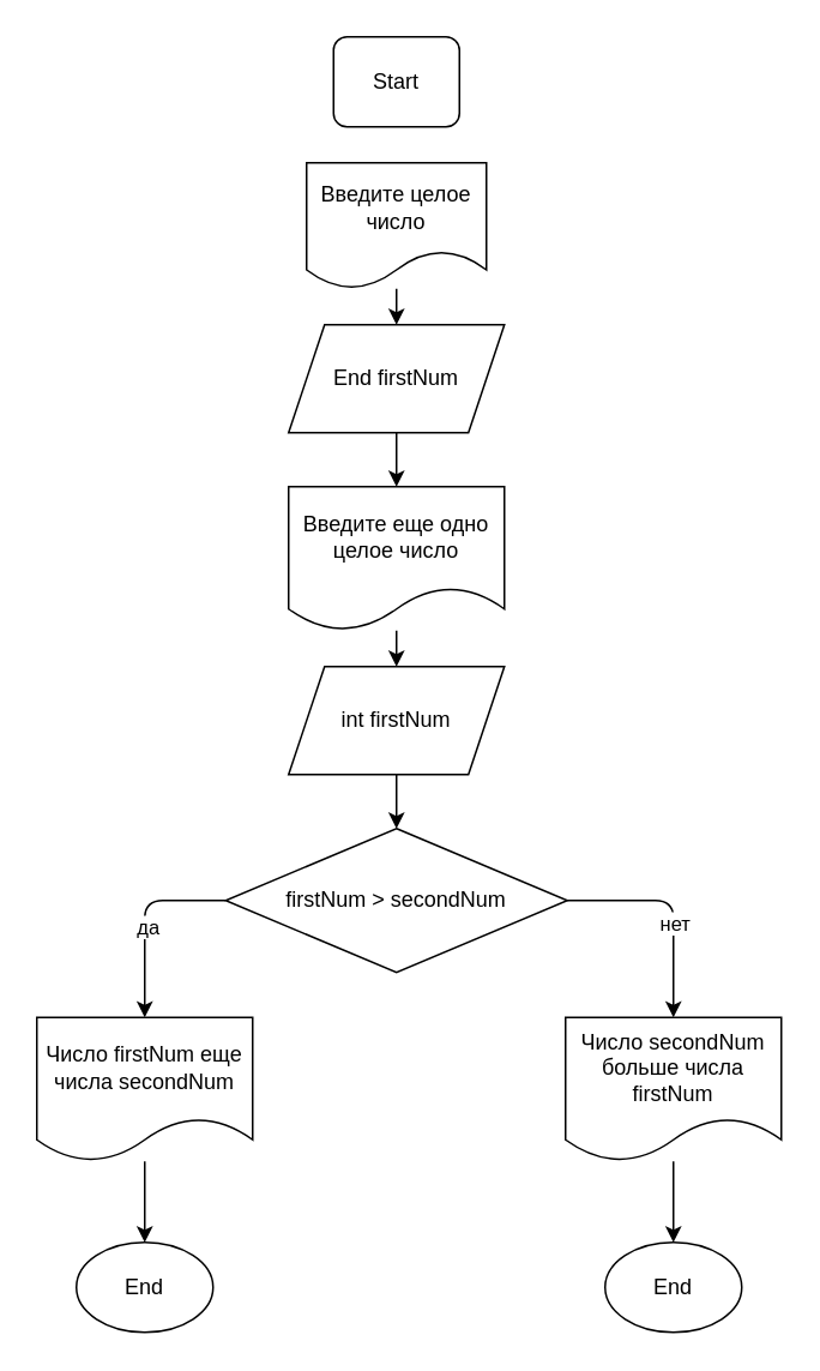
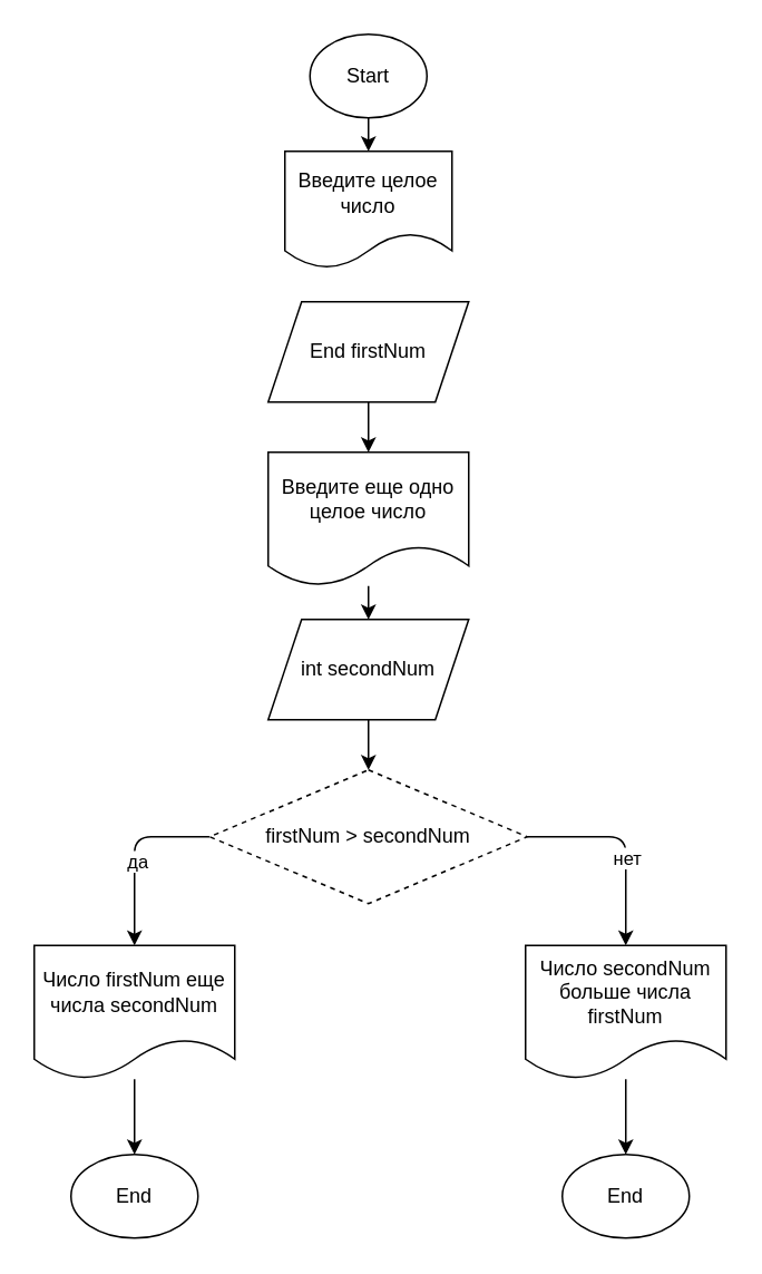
  <mxCell id="0" />
  <mxCell id="1" parent="0" />
- <mxCell id="3" value="Start" style="whiteSpace=wrap;html=1;rounded=1;" parent="1" vertex="1"><mxGeometry x="185" width="70" height="50" as="geometry" y="20" /></mxCell>
- <mxCell id="4" value="" style="edgeStyle=none;html=1;entryX=0.5;entryY=0;entryDx=0;entryDy=0;" parent="1" source="5" target="7" edge="1"><mxGeometry relative="1" as="geometry" /></mxCell>
+ <mxCell id="2" value="" style="edgeStyle=none;html=1;" parent="1" source="3" target="5" edge="1"><mxGeometry relative="1" as="geometry" /></mxCell>
+ <mxCell id="3" value="Start" style="ellipse;whiteSpace=wrap;html=1;" parent="1" vertex="1"><mxGeometry x="185" width="70" height="50" as="geometry" y="20" /></mxCell>
  <mxCell id="5" value="Введите целое число" style="shape=document;whiteSpace=wrap;html=1;boundedLbl=1;" parent="1" vertex="1"><mxGeometry x="170" y="90" width="100" height="70" as="geometry" /></mxCell>
  <mxCell id="6" value="" style="edgeStyle=none;html=1;" parent="1" source="7" target="9" edge="1"><mxGeometry relative="1" as="geometry" /></mxCell>
  <mxCell id="7" value="End firstNum" style="shape=parallelogram;perimeter=parallelogramPerimeter;whiteSpace=wrap;html=1;fixedSize=1;" parent="1" vertex="1"><mxGeometry x="160" y="180" width="120" height="60" as="geometry" /></mxCell>
  <mxCell id="8" value="" style="edgeStyle=none;html=1;" parent="1" source="9" target="11" edge="1"><mxGeometry relative="1" as="geometry" /></mxCell>
  <mxCell id="9" value="Введите еще одно целое число" style="shape=document;whiteSpace=wrap;html=1;boundedLbl=1;" parent="1" vertex="1"><mxGeometry x="160" y="270" width="120" height="80" as="geometry" /></mxCell>
  <mxCell id="10" value="" style="edgeStyle=none;html=1;" parent="1" source="11" target="16" edge="1"><mxGeometry relative="1" as="geometry" /></mxCell>
- <mxCell id="11" value="int firstNum" style="shape=parallelogram;perimeter=parallelogramPerimeter;whiteSpace=wrap;html=1;fixedSize=1;" parent="1" vertex="1"><mxGeometry x="160" y="370" width="120" height="60" as="geometry" /></mxCell>
+ <mxCell id="11" value="int secondNum" style="shape=parallelogram;perimeter=parallelogramPerimeter;whiteSpace=wrap;html=1;fixedSize=1;" parent="1" vertex="1"><mxGeometry x="160" y="370" width="120" height="60" as="geometry" /></mxCell>
  <mxCell id="12" style="edgeStyle=none;html=1;entryX=0.5;entryY=0;entryDx=0;entryDy=0;" parent="1" source="16" target="18" edge="1"><mxGeometry relative="1" as="geometry"><Array as="points"><mxPoint x="80" y="500" /></Array></mxGeometry></mxCell>
  <mxCell id="13" value="да" style="edgeLabel;html=1;align=center;verticalAlign=middle;resizable=0;points=[];" parent="12" vertex="1" connectable="0"><mxGeometry x="0.079" y="1" relative="1" as="geometry"><mxPoint as="offset" /></mxGeometry></mxCell>
  <mxCell id="14" style="edgeStyle=none;html=1;entryX=0.5;entryY=0;entryDx=0;entryDy=0;" parent="1" source="16" target="20" edge="1"><mxGeometry relative="1" as="geometry"><Array as="points"><mxPoint x="374" y="500" /></Array></mxGeometry></mxCell>
  <mxCell id="15" value="нет" style="edgeLabel;html=1;align=center;verticalAlign=middle;resizable=0;points=[];" parent="14" vertex="1" connectable="0"><mxGeometry x="0.14" relative="1" as="geometry"><mxPoint as="offset" /></mxGeometry></mxCell>
- <mxCell id="16" value="firstNum &amp;gt; secondNum" style="rhombus;whiteSpace=wrap;html=1;" parent="1" vertex="1"><mxGeometry x="125" y="460" width="190" height="80" as="geometry" /></mxCell>
+ <mxCell id="16" value="firstNum &amp;gt; secondNum" style="rhombus;whiteSpace=wrap;html=1;dashed=1;" parent="1" vertex="1"><mxGeometry x="125" y="460" width="190" height="80" as="geometry" /></mxCell>
  <mxCell id="17" value="" style="edgeStyle=none;html=1;" parent="1" source="18" target="22" edge="1"><mxGeometry relative="1" as="geometry" /></mxCell>
  <mxCell id="18" value="Число firstNum еще числа secondNum" style="shape=document;whiteSpace=wrap;html=1;boundedLbl=1;" parent="1" vertex="1"><mxGeometry x="20" y="565" width="120" height="80" as="geometry" /></mxCell>
  <mxCell id="19" value="" style="edgeStyle=none;html=1;" parent="1" source="20" target="21" edge="1"><mxGeometry relative="1" as="geometry" /></mxCell>
  <mxCell id="20" value="Число secondNum больше числа firstNum" style="shape=document;whiteSpace=wrap;html=1;boundedLbl=1;" parent="1" vertex="1"><mxGeometry x="314" y="565" width="120" height="80" as="geometry" /></mxCell>
  <mxCell id="21" value="End" style="ellipse;whiteSpace=wrap;html=1;" parent="1" vertex="1"><mxGeometry x="336" y="690" width="76" height="50" as="geometry" /></mxCell>
  <mxCell id="22" value="End" style="ellipse;whiteSpace=wrap;html=1;" parent="1" vertex="1"><mxGeometry x="42" y="690" width="76" height="50" as="geometry" /></mxCell>
